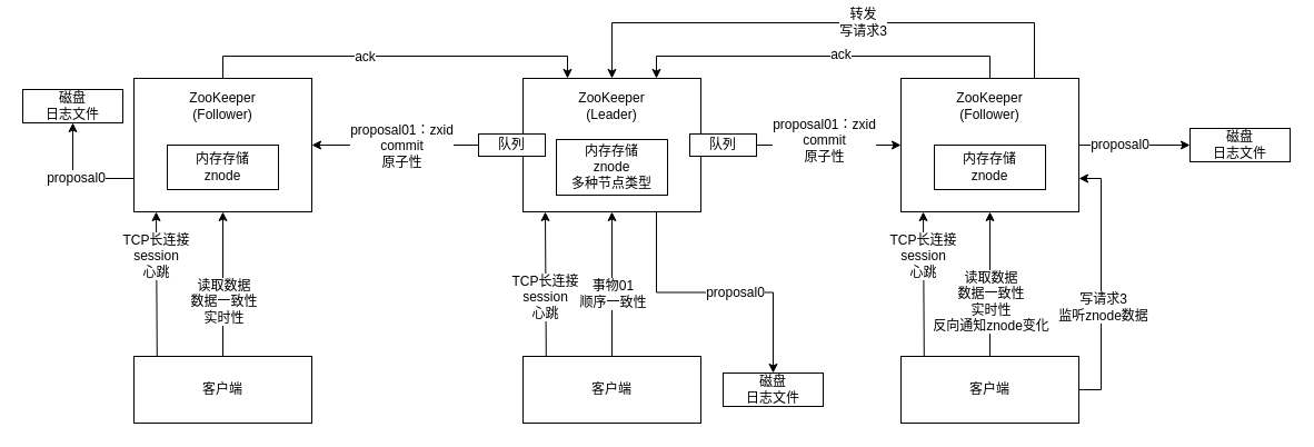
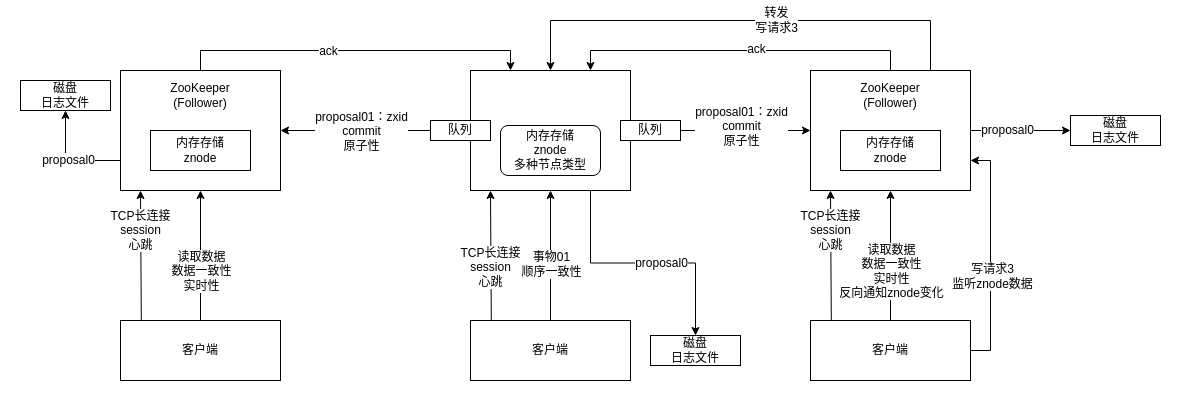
  <mxCell id="0" />
  <mxCell id="1" parent="0" />
  <mxCell id="2" style="edgeStyle=orthogonalEdgeStyle;rounded=0;orthogonalLoop=1;jettySize=auto;html=1;exitX=0;exitY=0.75;exitDx=0;exitDy=0;entryX=0.5;entryY=1;entryDx=0;entryDy=0;" edge="1" parent="1" source="6" target="48"><mxGeometry relative="1" as="geometry" /></mxCell>
  <mxCell id="3" value="proposal0" style="text;html=1;align=center;verticalAlign=middle;resizable=0;points=[];labelBackgroundColor=#ffffff;" vertex="1" connectable="0" parent="2"><mxGeometry x="0.013" y="-1" relative="1" as="geometry"><mxPoint as="offset" /></mxGeometry></mxCell>
  <mxCell id="4" style="edgeStyle=orthogonalEdgeStyle;rounded=0;orthogonalLoop=1;jettySize=auto;html=1;entryX=0.25;entryY=0;entryDx=0;entryDy=0;" edge="1" parent="1" source="6" target="11"><mxGeometry relative="1" as="geometry"><Array as="points"><mxPoint x="200" y="50" /><mxPoint x="510" y="50" /></Array></mxGeometry></mxCell>
  <mxCell id="5" value="ack" style="text;html=1;align=center;verticalAlign=middle;resizable=0;points=[];labelBackgroundColor=#ffffff;" vertex="1" connectable="0" parent="4"><mxGeometry x="-0.161" relative="1" as="geometry"><mxPoint as="offset" /></mxGeometry></mxCell>
  <mxCell id="6" value="" style="rounded=0;whiteSpace=wrap;html=1;" vertex="1" parent="1"><mxGeometry x="120" y="70" width="160" height="120" as="geometry" /></mxCell>
  <mxCell id="7" value="ZooKeeper&lt;br&gt;(Follower)" style="text;html=1;strokeColor=none;fillColor=none;align=center;verticalAlign=middle;whiteSpace=wrap;rounded=0;" vertex="1" parent="1"><mxGeometry x="150" y="80" width="100" height="30" as="geometry" /></mxCell>
  <mxCell id="8" value="内存存储&lt;br&gt;znode" style="rounded=0;whiteSpace=wrap;html=1;" vertex="1" parent="1"><mxGeometry x="150" y="130" width="100" height="40" as="geometry" /></mxCell>
  <mxCell id="9" style="edgeStyle=orthogonalEdgeStyle;rounded=0;orthogonalLoop=1;jettySize=auto;html=1;exitX=0.75;exitY=1;exitDx=0;exitDy=0;entryX=0.5;entryY=0;entryDx=0;entryDy=0;" edge="1" parent="1" source="11" target="34"><mxGeometry relative="1" as="geometry" /></mxCell>
  <mxCell id="10" value="proposal0" style="text;html=1;align=center;verticalAlign=middle;resizable=0;points=[];labelBackgroundColor=#ffffff;" vertex="1" connectable="0" parent="9"><mxGeometry x="0.14" y="1" relative="1" as="geometry"><mxPoint y="1" as="offset" /></mxGeometry></mxCell>
  <mxCell id="11" value="" style="rounded=0;whiteSpace=wrap;html=1;" vertex="1" parent="1"><mxGeometry x="470" y="70" width="160" height="120" as="geometry" /></mxCell>
- <mxCell id="12" value="ZooKeeper&lt;br&gt;(Leader)" style="text;html=1;strokeColor=none;fillColor=none;align=center;verticalAlign=middle;whiteSpace=wrap;rounded=0;" vertex="1" parent="1"><mxGeometry x="500" y="80" width="100" height="30" as="geometry" /></mxCell>
- <mxCell id="13" value="内存存储&lt;br&gt;znode&lt;br&gt;多种节点类型" style="rounded=0;whiteSpace=wrap;html=1;" vertex="1" parent="1"><mxGeometry x="500" y="125" width="100" height="50" as="geometry" /></mxCell>
+ <mxCell id="13" value="内存存储&lt;br&gt;znode&lt;br&gt;多种节点类型" style="whiteSpace=wrap;html=1;rounded=1;" vertex="1" parent="1"><mxGeometry x="500" y="125" width="100" height="50" as="geometry" /></mxCell>
  <mxCell id="14" style="edgeStyle=orthogonalEdgeStyle;rounded=0;orthogonalLoop=1;jettySize=auto;html=1;entryX=1;entryY=0.5;entryDx=0;entryDy=0;" edge="1" parent="1" source="16" target="6"><mxGeometry relative="1" as="geometry" /></mxCell>
  <mxCell id="15" value="proposal01：zxid&lt;br&gt;commit&lt;br&gt;原子性" style="text;html=1;align=center;verticalAlign=middle;resizable=0;points=[];labelBackgroundColor=#ffffff;" vertex="1" connectable="0" parent="14"><mxGeometry x="0.178" y="1" relative="1" as="geometry"><mxPoint x="18" y="-1" as="offset" /></mxGeometry></mxCell>
  <mxCell id="16" value="队列" style="rounded=0;whiteSpace=wrap;html=1;" vertex="1" parent="1"><mxGeometry x="430" y="120" width="60" height="20" as="geometry" /></mxCell>
  <mxCell id="17" style="edgeStyle=orthogonalEdgeStyle;rounded=0;orthogonalLoop=1;jettySize=auto;html=1;entryX=0;entryY=0.5;entryDx=0;entryDy=0;" edge="1" parent="1" source="23" target="42"><mxGeometry relative="1" as="geometry" /></mxCell>
  <mxCell id="18" value="proposal0" style="text;html=1;align=center;verticalAlign=middle;resizable=0;points=[];labelBackgroundColor=#ffffff;" vertex="1" connectable="0" parent="17"><mxGeometry x="-0.28" y="1" relative="1" as="geometry"><mxPoint as="offset" /></mxGeometry></mxCell>
  <mxCell id="19" style="edgeStyle=orthogonalEdgeStyle;rounded=0;orthogonalLoop=1;jettySize=auto;html=1;entryX=0.75;entryY=0;entryDx=0;entryDy=0;" edge="1" parent="1" source="23" target="11"><mxGeometry relative="1" as="geometry"><Array as="points"><mxPoint x="890" y="50" /><mxPoint x="590" y="50" /></Array></mxGeometry></mxCell>
  <mxCell id="20" value="ack" style="text;html=1;align=center;verticalAlign=middle;resizable=0;points=[];labelBackgroundColor=#ffffff;" vertex="1" connectable="0" parent="19"><mxGeometry x="-0.087" y="-2" relative="1" as="geometry"><mxPoint as="offset" /></mxGeometry></mxCell>
  <mxCell id="21" style="edgeStyle=orthogonalEdgeStyle;rounded=0;orthogonalLoop=1;jettySize=auto;html=1;exitX=0.75;exitY=0;exitDx=0;exitDy=0;entryX=0.5;entryY=0;entryDx=0;entryDy=0;" edge="1" parent="1" source="23" target="11"><mxGeometry relative="1" as="geometry"><Array as="points"><mxPoint x="930" y="20" /><mxPoint x="550" y="20" /></Array></mxGeometry></mxCell>
  <mxCell id="22" value="转发&lt;br&gt;写请求3" style="text;html=1;align=center;verticalAlign=middle;resizable=0;points=[];labelBackgroundColor=#ffffff;" vertex="1" connectable="0" parent="21"><mxGeometry x="-0.145" y="-1" relative="1" as="geometry"><mxPoint as="offset" /></mxGeometry></mxCell>
  <mxCell id="23" value="" style="rounded=0;whiteSpace=wrap;html=1;" vertex="1" parent="1"><mxGeometry x="810" y="70" width="160" height="120" as="geometry" /></mxCell>
  <mxCell id="24" value="ZooKeeper&lt;br&gt;(Follower)" style="text;html=1;strokeColor=none;fillColor=none;align=center;verticalAlign=middle;whiteSpace=wrap;rounded=0;" vertex="1" parent="1"><mxGeometry x="840" y="80" width="100" height="30" as="geometry" /></mxCell>
  <mxCell id="25" value="内存存储&lt;br&gt;znode" style="rounded=0;whiteSpace=wrap;html=1;" vertex="1" parent="1"><mxGeometry x="840" y="130" width="100" height="40" as="geometry" /></mxCell>
  <mxCell id="26" style="edgeStyle=orthogonalEdgeStyle;rounded=0;orthogonalLoop=1;jettySize=auto;html=1;entryX=0;entryY=0.5;entryDx=0;entryDy=0;" edge="1" parent="1" source="28" target="23"><mxGeometry relative="1" as="geometry" /></mxCell>
  <mxCell id="27" value="proposal01：zxid&lt;br&gt;commit&lt;br&gt;原子性" style="text;html=1;align=center;verticalAlign=middle;resizable=0;points=[];labelBackgroundColor=#ffffff;" vertex="1" connectable="0" parent="26"><mxGeometry x="-0.169" y="1" relative="1" as="geometry"><mxPoint x="6" y="-4" as="offset" /></mxGeometry></mxCell>
  <mxCell id="28" value="队列" style="rounded=0;whiteSpace=wrap;html=1;" vertex="1" parent="1"><mxGeometry x="620" y="120" width="60" height="20" as="geometry" /></mxCell>
  <mxCell id="29" style="edgeStyle=orthogonalEdgeStyle;rounded=0;orthogonalLoop=1;jettySize=auto;html=1;entryX=0.5;entryY=1;entryDx=0;entryDy=0;" edge="1" parent="1" source="33" target="11"><mxGeometry relative="1" as="geometry" /></mxCell>
  <mxCell id="30" value="事物01&lt;br&gt;顺序一致性" style="text;html=1;align=center;verticalAlign=middle;resizable=0;points=[];labelBackgroundColor=#ffffff;" vertex="1" connectable="0" parent="29"><mxGeometry x="-0.129" relative="1" as="geometry"><mxPoint as="offset" /></mxGeometry></mxCell>
  <mxCell id="31" style="edgeStyle=orthogonalEdgeStyle;rounded=0;orthogonalLoop=1;jettySize=auto;html=1;exitX=0.13;exitY=0.017;exitDx=0;exitDy=0;exitPerimeter=0;" edge="1" parent="1" source="33"><mxGeometry relative="1" as="geometry"><mxPoint x="490" y="190" as="targetPoint" /><Array as="points"><mxPoint x="491" y="320" /></Array></mxGeometry></mxCell>
  <mxCell id="32" value="TCP长连接&lt;br&gt;session&lt;br&gt;心跳" style="text;html=1;align=center;verticalAlign=middle;resizable=0;points=[];labelBackgroundColor=#ffffff;" vertex="1" connectable="0" parent="31"><mxGeometry x="-0.16" y="1" relative="1" as="geometry"><mxPoint as="offset" /></mxGeometry></mxCell>
  <mxCell id="33" value="客户端" style="rounded=0;whiteSpace=wrap;html=1;" vertex="1" parent="1"><mxGeometry x="470" y="320" width="160" height="60" as="geometry" /></mxCell>
  <mxCell id="34" value="磁盘&lt;br&gt;日志文件" style="rounded=0;whiteSpace=wrap;html=1;" vertex="1" parent="1"><mxGeometry x="650" y="335" width="90" height="30" as="geometry" /></mxCell>
  <mxCell id="35" style="edgeStyle=orthogonalEdgeStyle;rounded=0;orthogonalLoop=1;jettySize=auto;html=1;entryX=0.5;entryY=1;entryDx=0;entryDy=0;" edge="1" parent="1" source="41"><mxGeometry relative="1" as="geometry"><mxPoint x="890" y="190" as="targetPoint" /></mxGeometry></mxCell>
  <mxCell id="36" value="读取数据&lt;br&gt;数据一致性&lt;br&gt;实时性&lt;br&gt;反向通知znode变化" style="text;html=1;align=center;verticalAlign=middle;resizable=0;points=[];labelBackgroundColor=#ffffff;" vertex="1" connectable="0" parent="35"><mxGeometry x="-0.129" relative="1" as="geometry"><mxPoint y="7" as="offset" /></mxGeometry></mxCell>
  <mxCell id="37" style="edgeStyle=orthogonalEdgeStyle;rounded=0;orthogonalLoop=1;jettySize=auto;html=1;exitX=0.13;exitY=0.017;exitDx=0;exitDy=0;exitPerimeter=0;" edge="1" parent="1" source="41"><mxGeometry relative="1" as="geometry"><mxPoint x="830" y="190" as="targetPoint" /><Array as="points"><mxPoint x="831" y="320" /></Array></mxGeometry></mxCell>
  <mxCell id="38" value="TCP长连接&lt;br&gt;session&lt;br&gt;心跳" style="text;html=1;align=center;verticalAlign=middle;resizable=0;points=[];labelBackgroundColor=#ffffff;" vertex="1" connectable="0" parent="37"><mxGeometry x="-0.16" y="1" relative="1" as="geometry"><mxPoint y="-36.03" as="offset" /></mxGeometry></mxCell>
  <mxCell id="39" style="edgeStyle=orthogonalEdgeStyle;rounded=0;orthogonalLoop=1;jettySize=auto;html=1;entryX=1;entryY=0.75;entryDx=0;entryDy=0;" edge="1" parent="1" source="41" target="23"><mxGeometry relative="1" as="geometry"><Array as="points"><mxPoint x="990" y="350" /><mxPoint x="990" y="160" /></Array></mxGeometry></mxCell>
  <mxCell id="40" value="写请求3&lt;br&gt;监听znode数据" style="text;html=1;align=center;verticalAlign=middle;resizable=0;points=[];labelBackgroundColor=#ffffff;" vertex="1" connectable="0" parent="39"><mxGeometry x="-0.17" y="-1" relative="1" as="geometry"><mxPoint as="offset" /></mxGeometry></mxCell>
  <mxCell id="41" value="客户端" style="rounded=0;whiteSpace=wrap;html=1;" vertex="1" parent="1"><mxGeometry x="810" y="320" width="160" height="60" as="geometry" /></mxCell>
  <mxCell id="42" value="磁盘&lt;br&gt;日志文件" style="rounded=0;whiteSpace=wrap;html=1;" vertex="1" parent="1"><mxGeometry x="1070" y="115" width="90" height="30" as="geometry" /></mxCell>
  <mxCell id="43" style="edgeStyle=orthogonalEdgeStyle;rounded=0;orthogonalLoop=1;jettySize=auto;html=1;entryX=0.5;entryY=1;entryDx=0;entryDy=0;" edge="1" parent="1" source="47"><mxGeometry relative="1" as="geometry"><mxPoint x="200" y="190" as="targetPoint" /></mxGeometry></mxCell>
  <mxCell id="44" value="读取数据&lt;br&gt;数据一致性&lt;br&gt;实时性" style="text;html=1;align=center;verticalAlign=middle;resizable=0;points=[];labelBackgroundColor=#ffffff;" vertex="1" connectable="0" parent="43"><mxGeometry x="-0.129" relative="1" as="geometry"><mxPoint y="7" as="offset" /></mxGeometry></mxCell>
  <mxCell id="45" style="edgeStyle=orthogonalEdgeStyle;rounded=0;orthogonalLoop=1;jettySize=auto;html=1;exitX=0.13;exitY=0.017;exitDx=0;exitDy=0;exitPerimeter=0;" edge="1" parent="1" source="47"><mxGeometry relative="1" as="geometry"><mxPoint x="140" y="190" as="targetPoint" /><Array as="points"><mxPoint x="141" y="320" /></Array></mxGeometry></mxCell>
  <mxCell id="46" value="TCP长连接&lt;br&gt;session&lt;br&gt;心跳" style="text;html=1;align=center;verticalAlign=middle;resizable=0;points=[];labelBackgroundColor=#ffffff;" vertex="1" connectable="0" parent="45"><mxGeometry x="-0.16" y="1" relative="1" as="geometry"><mxPoint y="-36.03" as="offset" /></mxGeometry></mxCell>
  <mxCell id="47" value="客户端" style="rounded=0;whiteSpace=wrap;html=1;" vertex="1" parent="1"><mxGeometry x="120" y="320" width="160" height="60" as="geometry" /></mxCell>
  <mxCell id="48" value="磁盘&lt;br&gt;日志文件" style="rounded=0;whiteSpace=wrap;html=1;" vertex="1" parent="1"><mxGeometry y="80" width="90" height="30" as="geometry" x="20" /></mxCell>
